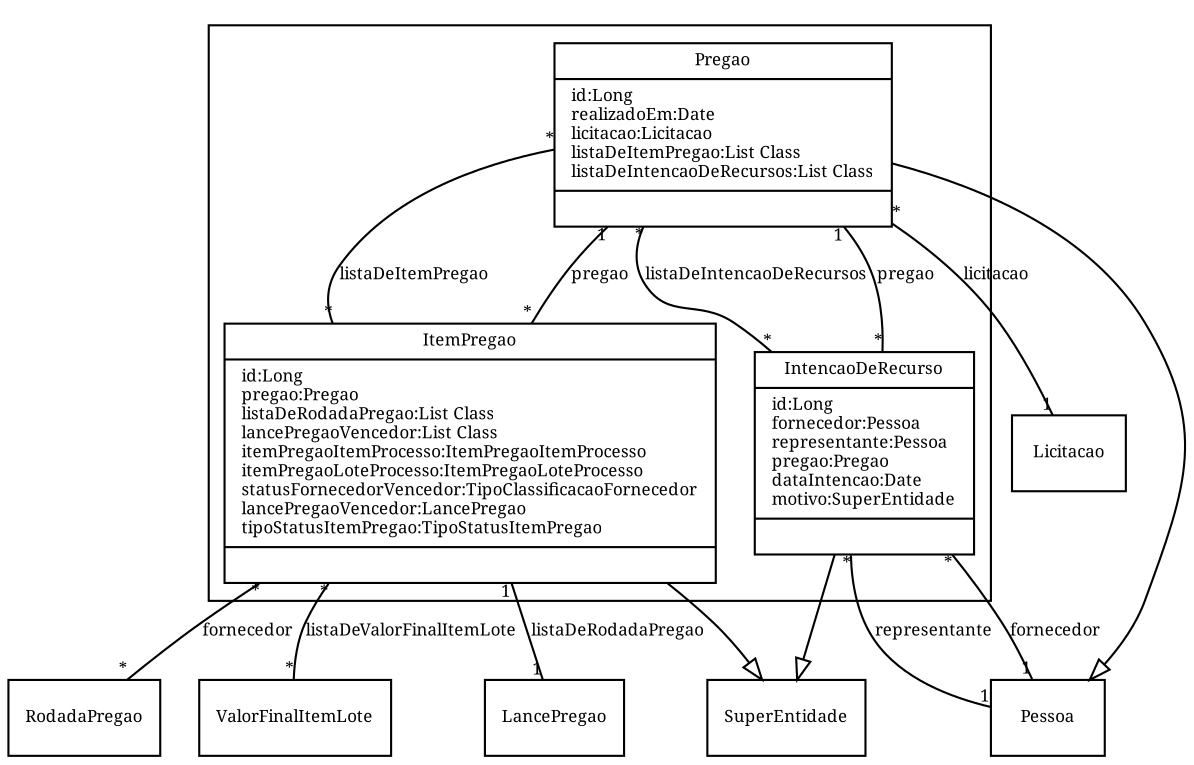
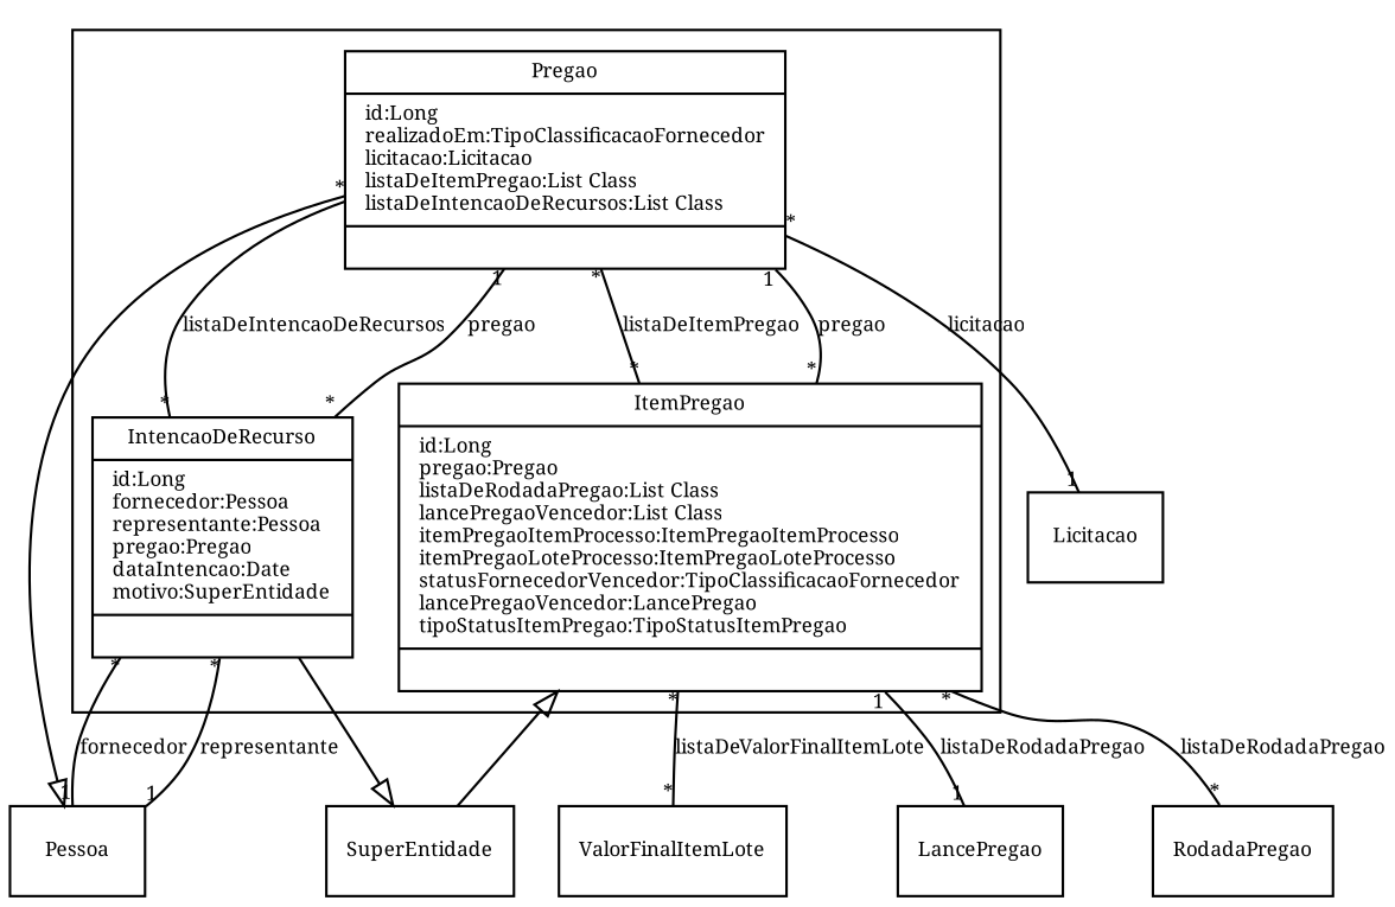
  digraph {
    fontname="Noto Serif"
    fontsize=8
    node [fontname="Noto Serif" fontsize=8 shape=record]
    edge [arrowhead=none fontname="Noto Serif" fontsize=8 headlabel=1 taillabel="*"]
-   n1 [label="{Pregao|id:Long\lrealizadoEm:Date\llicitacao:Licitacao\llistaDeItemPregao:List Class\llistaDeIntencaoDeRecursos:List Class\l|\l}"]
+   n1 [label="{Pregao|id:Long\lrealizadoEm:TipoClassificacaoFornecedor\llicitacao:Licitacao\llistaDeItemPregao:List Class\llistaDeIntencaoDeRecursos:List Class\l|\l}"]
    n2 [label="{ItemPregao|id:Long\lpregao:Pregao\llistaDeRodadaPregao:List Class\llancePregaoVencedor:List Class\litemPregaoItemProcesso:ItemPregaoItemProcesso\litemPregaoLoteProcesso:ItemPregaoLoteProcesso\lstatusFornecedorVencedor:TipoClassificacaoFornecedor\llancePregaoVencedor:LancePregao\ltipoStatusItemPregao:TipoStatusItemPregao\l|\l}"]
    n3 [label="{IntencaoDeRecurso|id:Long\lfornecedor:Pessoa\lrepresentante:Pessoa\lpregao:Pregao\ldataIntencao:Date\lmotivo:SuperEntidade\l|\l}"]
    Licitacao
    Pessoa
    SuperEntidade
    RodadaPregao
    ValorFinalItemLote
    LancePregao
    subgraph cluster_1 {
      n1
      n2
      n3
    }
    n1 -> n2 [headlabel="*" label=listaDeItemPregao]
    n1 -> n3 [headlabel="*" label=listaDeIntencaoDeRecursos]
    n1 -> Licitacao [label=licitacao]
    n1 -> Pessoa [arrowhead=empty headlabel="" taillabel=""]
    n2 -> n1 [label=pregao]
-   n2 -> SuperEntidade [arrowhead=empty headlabel="" taillabel=""]
-   n2 -> RodadaPregao [headlabel="*" label=fornecedor]
+   SuperEntidade -> n2 [arrowhead=empty headlabel="" taillabel=""]
+   n2 -> RodadaPregao [headlabel="*" label=listaDeRodadaPregao]
    n2 -> ValorFinalItemLote [headlabel="*" label=listaDeValorFinalItemLote]
    n2 -> LancePregao [label=listaDeRodadaPregao taillabel=1]
    n3 -> n1 [label=pregao]
    n3 -> Pessoa [label=fornecedor]
    n3 -> Pessoa [label=representante]
    n3 -> SuperEntidade [arrowhead=empty headlabel="" taillabel=""]
  }
